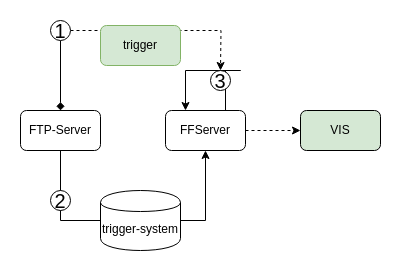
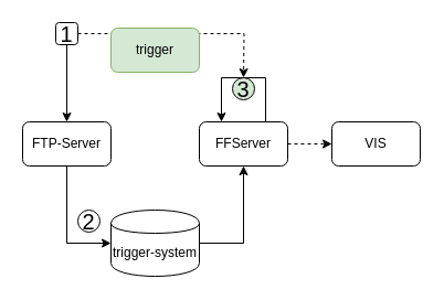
  <mxCell id="0" />
  <mxCell id="1" parent="0" />
- <mxCell id="2" style="edgeStyle=orthogonalEdgeStyle;rounded=0;orthogonalLoop=1;jettySize=auto;html=1;exitX=0.5;exitY=1;exitDx=0;exitDy=0;entryX=0;entryY=0.5;entryDx=0;entryDy=0;endArrow=none;" parent="1" source="3" target="7" edge="1"><mxGeometry relative="1" as="geometry" /></mxCell>
+ <mxCell id="2" style="edgeStyle=orthogonalEdgeStyle;rounded=0;orthogonalLoop=1;jettySize=auto;html=1;exitX=0.5;exitY=1;exitDx=0;exitDy=0;entryX=0;entryY=0.5;entryDx=0;entryDy=0;" parent="1" source="3" target="7" edge="1"><mxGeometry relative="1" as="geometry" /></mxCell>
  <mxCell id="3" value="FTP-Server" style="rounded=1;whiteSpace=wrap;html=1;" parent="1" vertex="1"><mxGeometry x="20" y="110" width="80" height="40" as="geometry" /></mxCell>
  <mxCell id="4" style="edgeStyle=orthogonalEdgeStyle;rounded=0;orthogonalLoop=1;jettySize=auto;html=1;exitX=1;exitY=0.5;exitDx=0;exitDy=0;entryX=0;entryY=0.5;entryDx=0;entryDy=0;dashed=1;" parent="1" source="5" target="8" edge="1"><mxGeometry relative="1" as="geometry" /></mxCell>
- <mxCell id="5" value="FFServer" style="rounded=1;whiteSpace=wrap;html=1;" parent="1" vertex="1"><mxGeometry x="165" y="110" width="80" height="40" as="geometry" /></mxCell>
+ <mxCell id="5" value="FFServer" style="rounded=1;whiteSpace=wrap;html=1;" parent="1" vertex="1"><mxGeometry x="180" y="110" width="80" height="40" as="geometry" /></mxCell>
  <mxCell id="6" style="edgeStyle=orthogonalEdgeStyle;rounded=0;orthogonalLoop=1;jettySize=auto;html=1;exitX=1;exitY=0.5;exitDx=0;exitDy=0;entryX=0.5;entryY=1;entryDx=0;entryDy=0;" parent="1" source="7" target="5" edge="1"><mxGeometry relative="1" as="geometry" /></mxCell>
  <mxCell id="7" value="trigger-system" style="shape=cylinder;whiteSpace=wrap;html=1;boundedLbl=1;backgroundOutline=1;" parent="1" vertex="1"><mxGeometry x="100" y="190" width="80" height="60" as="geometry" /></mxCell>
- <mxCell id="8" value="VIS" style="rounded=1;whiteSpace=wrap;html=1;fillColor=#d5e8d4;" parent="1" vertex="1"><mxGeometry x="300" y="110" width="80" height="40" as="geometry" /></mxCell>
+ <mxCell id="8" value="VIS" style="rounded=1;whiteSpace=wrap;html=1;" parent="1" vertex="1"><mxGeometry x="300" y="110" width="80" height="40" as="geometry" /></mxCell>
  <mxCell id="9" style="edgeStyle=orthogonalEdgeStyle;rounded=0;orthogonalLoop=1;jettySize=auto;html=1;exitX=0.75;exitY=0;exitDx=0;exitDy=0;entryX=0.25;entryY=0;entryDx=0;entryDy=0;" parent="1" source="5" target="5" edge="1"><mxGeometry relative="1" as="geometry"><Array as="points"><mxPoint x="240" y="70" /><mxPoint x="200" y="70" /></Array></mxGeometry></mxCell>
- <mxCell id="10" value="" style="endArrow=diamond;html=1;" edge="1" parent="1" source="12" target="3"><mxGeometry width="50" height="50" relative="1" as="geometry"><mxPoint x="60" y="10" as="sourcePoint" /><mxPoint x="-10" y="270" as="targetPoint" /></mxGeometry></mxCell>
+ <mxCell id="10" value="" style="endArrow=classic;html=1;" edge="1" parent="1" source="12" target="3"><mxGeometry width="50" height="50" relative="1" as="geometry"><mxPoint x="60" y="10" as="sourcePoint" /><mxPoint x="-10" y="270" as="targetPoint" /></mxGeometry></mxCell>
  <mxCell id="11" style="edgeStyle=orthogonalEdgeStyle;rounded=0;orthogonalLoop=1;jettySize=auto;html=1;exitX=1;exitY=0.5;exitDx=0;exitDy=0;dashed=1;" edge="1" parent="1" source="12"><mxGeometry relative="1" as="geometry"><mxPoint x="220" y="70" as="targetPoint" /></mxGeometry></mxCell>
- <mxCell id="12" value="&lt;font style=&quot;font-size: 20px&quot;&gt;1&lt;/font&gt;" style="ellipse;whiteSpace=wrap;html=1;aspect=fixed;" vertex="1" parent="1"><mxGeometry x="50" y="20" width="20" height="20" as="geometry" /></mxCell>
- <mxCell id="13" value="&lt;span style=&quot;font-size: 20px&quot;&gt;2&lt;/span&gt;" style="ellipse;whiteSpace=wrap;html=1;aspect=fixed;" vertex="1" parent="1"><mxGeometry x="50" y="190" width="20" height="20" as="geometry" /></mxCell>
- <mxCell id="14" value="&lt;span style=&quot;font-size: 20px&quot;&gt;3&lt;/span&gt;" style="ellipse;whiteSpace=wrap;html=1;aspect=fixed;" vertex="1" parent="1"><mxGeometry x="210" y="70" width="20" height="20" as="geometry" /></mxCell>
+ <mxCell id="12" value="&lt;font style=&quot;font-size: 20px&quot;&gt;1&lt;/font&gt;" style="whiteSpace=wrap;html=1;aspect=fixed;rounded=1;" vertex="1" parent="1"><mxGeometry x="50" y="20" width="20" height="20" as="geometry" /></mxCell>
+ <mxCell id="13" value="&lt;span style=&quot;font-size: 20px&quot;&gt;2&lt;/span&gt;" style="ellipse;whiteSpace=wrap;html=1;aspect=fixed;" vertex="1" parent="1"><mxGeometry x="70" y="190" width="20" height="20" as="geometry" /></mxCell>
+ <mxCell id="14" value="&lt;span style=&quot;font-size: 20px&quot;&gt;3&lt;/span&gt;" style="ellipse;whiteSpace=wrap;html=1;aspect=fixed;fillColor=#d5e8d4;" vertex="1" parent="1"><mxGeometry x="210" y="70" width="20" height="20" as="geometry" /></mxCell>
  <mxCell id="15" value="trigger" style="rounded=1;whiteSpace=wrap;html=1;fillColor=#d5e8d4;strokeColor=#82b366;" vertex="1" parent="1"><mxGeometry x="100" y="25" width="80" height="40" as="geometry" /></mxCell>
